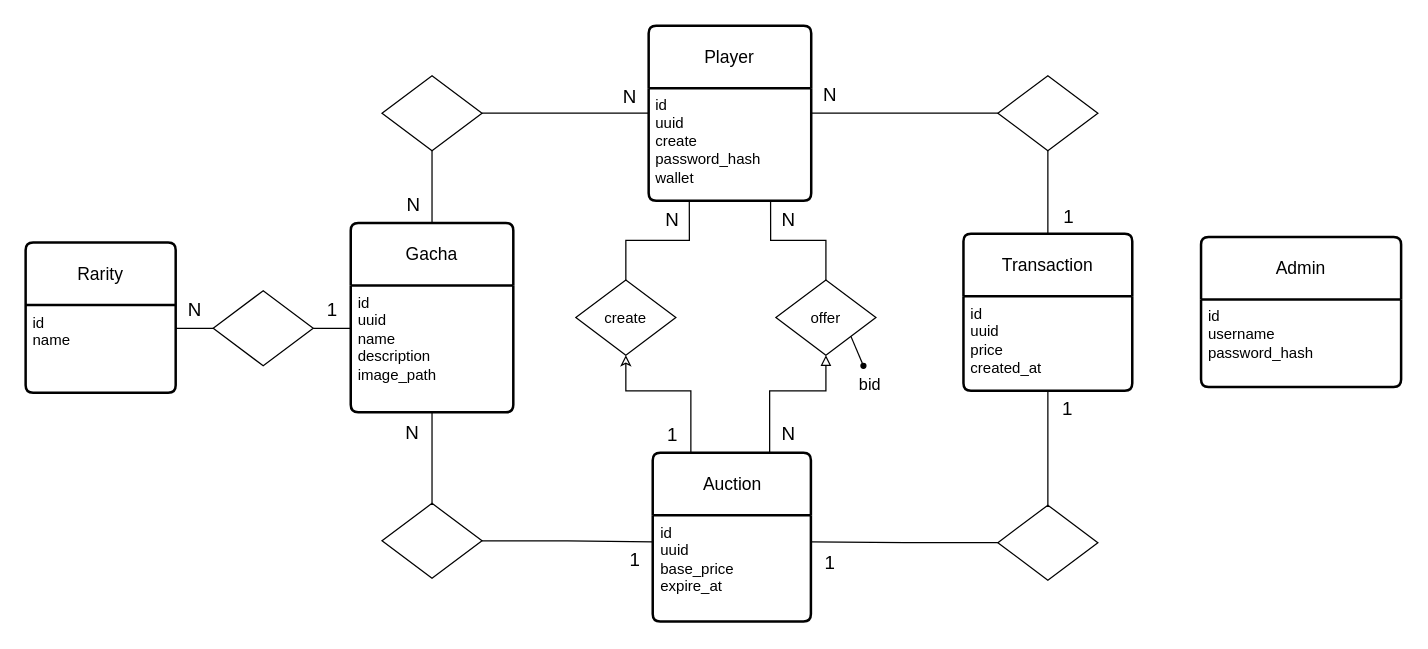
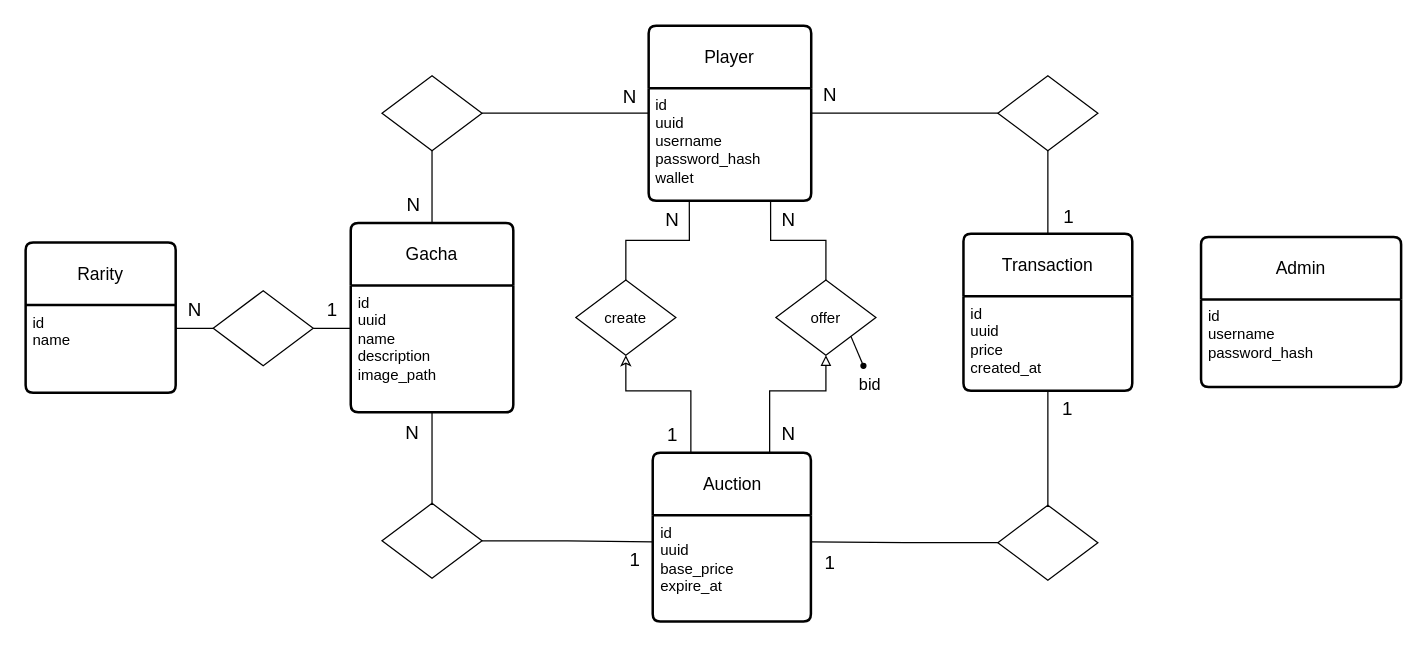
  <mxCell id="0" />
  <mxCell id="1" parent="0" />
  <mxCell id="2" value="Player" style="swimlane;childLayout=stackLayout;horizontal=1;startSize=50;horizontalStack=0;rounded=1;fontSize=14;fontStyle=0;strokeWidth=2;resizeParent=0;resizeLast=1;shadow=0;dashed=0;align=center;arcSize=4;whiteSpace=wrap;html=1;" parent="1" vertex="1"><mxGeometry x="518.25" y="20" width="130" height="140" as="geometry"><mxRectangle x="120" y="300" width="70" height="50" as="alternateBounds" /></mxGeometry></mxCell>
- <mxCell id="3" value="&lt;div&gt;id&lt;/div&gt;uuid&lt;div&gt;create&lt;/div&gt;&lt;div&gt;password_hash&lt;/div&gt;&lt;div&gt;wallet&lt;br&gt;&lt;/div&gt;&lt;div&gt;&lt;br&gt;&lt;/div&gt;" style="align=left;strokeColor=none;fillColor=none;spacingLeft=4;fontSize=12;verticalAlign=top;resizable=0;rotatable=0;part=1;html=1;" parent="2" vertex="1"><mxGeometry y="50" width="130" height="90" as="geometry" /></mxCell>
+ <mxCell id="3" value="&lt;div&gt;id&lt;/div&gt;uuid&lt;div&gt;username&lt;/div&gt;&lt;div&gt;password_hash&lt;/div&gt;&lt;div&gt;wallet&lt;br&gt;&lt;/div&gt;&lt;div&gt;&lt;br&gt;&lt;/div&gt;" style="align=left;strokeColor=none;fillColor=none;spacingLeft=4;fontSize=12;verticalAlign=top;resizable=0;rotatable=0;part=1;html=1;" parent="2" vertex="1"><mxGeometry y="50" width="130" height="90" as="geometry" /></mxCell>
  <mxCell id="4" value="N" style="text;html=1;align=center;verticalAlign=middle;resizable=0;points=[];autosize=1;strokeColor=none;fillColor=none;fontSize=15;" parent="1" vertex="1"><mxGeometry x="488.25" y="61" width="30" height="30" as="geometry" /></mxCell>
  <mxCell id="5" style="edgeStyle=orthogonalEdgeStyle;rounded=0;orthogonalLoop=1;jettySize=auto;html=1;exitX=0.5;exitY=0;exitDx=0;exitDy=0;entryX=0.5;entryY=0;entryDx=0;entryDy=0;endArrow=none;endFill=0;" parent="1" source="9" target="12" edge="1"><mxGeometry relative="1" as="geometry"><mxPoint x="335" y="233.5" as="targetPoint" /></mxGeometry></mxCell>
  <mxCell id="6" value="N" style="text;html=1;align=center;verticalAlign=middle;resizable=0;points=[];autosize=1;strokeColor=none;fillColor=none;fontSize=15;" parent="1" vertex="1"><mxGeometry x="315" y="147.75" width="30" height="30" as="geometry" /></mxCell>
  <mxCell id="7" value="N" style="text;html=1;align=center;verticalAlign=middle;resizable=0;points=[];autosize=1;strokeColor=none;fillColor=none;fontSize=15;" parent="1" vertex="1"><mxGeometry x="314" y="329.5" width="30" height="30" as="geometry" /></mxCell>
  <mxCell id="8" style="edgeStyle=orthogonalEdgeStyle;rounded=0;orthogonalLoop=1;jettySize=auto;html=1;exitX=0.5;exitY=1;exitDx=0;exitDy=0;entryX=0.5;entryY=1;entryDx=0;entryDy=0;endArrow=none;endFill=0;" parent="1" source="9" target="24" edge="1"><mxGeometry relative="1" as="geometry" /></mxCell>
  <mxCell id="9" value="Gacha" style="swimlane;childLayout=stackLayout;horizontal=1;startSize=50;horizontalStack=0;rounded=1;fontSize=14;fontStyle=0;strokeWidth=2;resizeParent=0;resizeLast=1;shadow=0;dashed=0;align=center;arcSize=4;whiteSpace=wrap;html=1;" parent="1" vertex="1"><mxGeometry x="280" y="177.75" width="130" height="151.5" as="geometry"><mxRectangle x="120" y="300" width="70" height="50" as="alternateBounds" /></mxGeometry></mxCell>
  <mxCell id="10" value="&lt;div&gt;id&lt;/div&gt;&lt;div&gt;uuid&lt;/div&gt;&lt;div&gt;name&lt;br&gt;&lt;/div&gt;&lt;div&gt;description&lt;br&gt;&lt;/div&gt;&lt;div&gt;image_path&lt;br&gt;&lt;/div&gt;" style="align=left;strokeColor=none;fillColor=none;spacingLeft=4;fontSize=12;verticalAlign=top;resizable=0;rotatable=0;part=1;html=1;" parent="9" vertex="1"><mxGeometry y="50" width="130" height="101.5" as="geometry" /></mxCell>
  <mxCell id="11" style="edgeStyle=orthogonalEdgeStyle;rounded=0;orthogonalLoop=1;jettySize=auto;html=1;exitX=0;exitY=0.5;exitDx=0;exitDy=0;entryX=0;entryY=0.5;entryDx=0;entryDy=0;endArrow=none;endFill=0;" parent="1" source="12" target="2" edge="1"><mxGeometry relative="1" as="geometry" /></mxCell>
  <mxCell id="12" value="" style="shape=rhombus;perimeter=rhombusPerimeter;whiteSpace=wrap;html=1;align=center;direction=west;" parent="1" vertex="1"><mxGeometry x="305" y="60" width="80" height="60" as="geometry" /></mxCell>
  <mxCell id="13" value="Transaction" style="swimlane;childLayout=stackLayout;horizontal=1;startSize=50;horizontalStack=0;rounded=1;fontSize=14;fontStyle=0;strokeWidth=2;resizeParent=0;resizeLast=1;shadow=0;dashed=0;align=center;arcSize=4;whiteSpace=wrap;html=1;" parent="1" vertex="1"><mxGeometry x="770" y="186.5" width="135" height="125.5" as="geometry" /></mxCell>
  <mxCell id="14" value="&lt;div&gt;id&lt;/div&gt;&lt;div&gt;uuid&lt;/div&gt;&lt;div&gt;price&lt;/div&gt;&lt;div&gt;created_at&lt;br&gt;&lt;/div&gt;" style="align=left;strokeColor=none;fillColor=none;spacingLeft=4;fontSize=12;verticalAlign=top;resizable=0;rotatable=0;part=1;html=1;" parent="13" vertex="1"><mxGeometry y="50" width="135" height="75.5" as="geometry" /></mxCell>
  <mxCell id="15" value="&lt;div style=&quot;font-size: 15px;&quot;&gt;1&lt;/div&gt;" style="text;html=1;align=center;verticalAlign=middle;resizable=0;points=[];autosize=1;strokeColor=none;fillColor=none;fontSize=15;" parent="1" vertex="1"><mxGeometry x="838" y="311" width="30" height="30" as="geometry" /></mxCell>
  <mxCell id="16" value="1" style="text;html=1;align=center;verticalAlign=middle;resizable=0;points=[];autosize=1;strokeColor=none;fillColor=none;fontSize=15;" parent="1" vertex="1"><mxGeometry x="838.5" y="156.5" width="30" height="30" as="geometry" /></mxCell>
  <mxCell id="17" style="edgeStyle=orthogonalEdgeStyle;rounded=0;orthogonalLoop=1;jettySize=auto;html=1;exitX=0.5;exitY=0;exitDx=0;exitDy=0;entryX=0.5;entryY=0;entryDx=0;entryDy=0;endArrow=none;endFill=0;" parent="1" source="19" target="13" edge="1"><mxGeometry relative="1" as="geometry" /></mxCell>
  <mxCell id="18" style="edgeStyle=orthogonalEdgeStyle;rounded=0;orthogonalLoop=1;jettySize=auto;html=1;exitX=1;exitY=0.5;exitDx=0;exitDy=0;entryX=1;entryY=0.5;entryDx=0;entryDy=0;endArrow=none;endFill=0;" parent="1" source="19" target="2" edge="1"><mxGeometry relative="1" as="geometry" /></mxCell>
  <mxCell id="19" value="" style="shape=rhombus;perimeter=rhombusPerimeter;whiteSpace=wrap;html=1;align=center;direction=west;" parent="1" vertex="1"><mxGeometry x="797.5" y="60" width="80" height="60" as="geometry" /></mxCell>
  <mxCell id="20" value="Auction" style="swimlane;childLayout=stackLayout;horizontal=1;startSize=50;horizontalStack=0;rounded=1;fontSize=14;fontStyle=0;strokeWidth=2;resizeParent=0;resizeLast=1;shadow=0;dashed=0;align=center;arcSize=4;whiteSpace=wrap;html=1;" parent="1" vertex="1"><mxGeometry x="521.5" y="361.5" width="126.5" height="135" as="geometry" /></mxCell>
  <mxCell id="21" value="&lt;div&gt;id&lt;/div&gt;&lt;div&gt;uuid&lt;/div&gt;&lt;div&gt;base_price&lt;/div&gt;&lt;div&gt;expire_at&lt;br&gt;&lt;/div&gt;" style="align=left;strokeColor=none;fillColor=none;spacingLeft=4;fontSize=12;verticalAlign=top;resizable=0;rotatable=0;part=1;html=1;" parent="20" vertex="1"><mxGeometry y="50" width="126.5" height="85" as="geometry" /></mxCell>
  <mxCell id="22" value="1" style="text;html=1;align=center;verticalAlign=middle;resizable=0;points=[];autosize=1;strokeColor=none;fillColor=none;fontSize=15;" parent="1" vertex="1"><mxGeometry x="491.5" y="432" width="30" height="30" as="geometry" /></mxCell>
  <mxCell id="23" style="edgeStyle=orthogonalEdgeStyle;rounded=0;orthogonalLoop=1;jettySize=auto;html=1;exitX=0;exitY=0.5;exitDx=0;exitDy=0;entryX=0;entryY=0.25;entryDx=0;entryDy=0;endArrow=none;endFill=0;" parent="1" source="24" target="21" edge="1"><mxGeometry relative="1" as="geometry" /></mxCell>
  <mxCell id="24" value="" style="shape=rhombus;perimeter=rhombusPerimeter;whiteSpace=wrap;html=1;align=center;direction=west;" parent="1" vertex="1"><mxGeometry x="305" y="402" width="80" height="60" as="geometry" /></mxCell>
  <mxCell id="25" style="edgeStyle=orthogonalEdgeStyle;rounded=0;orthogonalLoop=1;jettySize=auto;html=1;exitX=1;exitY=0.5;exitDx=0;exitDy=0;entryX=1;entryY=0.25;entryDx=0;entryDy=0;endArrow=none;endFill=0;" parent="1" source="27" target="21" edge="1"><mxGeometry relative="1" as="geometry" /></mxCell>
  <mxCell id="26" style="edgeStyle=orthogonalEdgeStyle;rounded=0;orthogonalLoop=1;jettySize=auto;html=1;exitX=0.5;exitY=1;exitDx=0;exitDy=0;entryX=0.5;entryY=1;entryDx=0;entryDy=0;endArrow=none;endFill=0;" parent="1" source="27" target="14" edge="1"><mxGeometry relative="1" as="geometry" /></mxCell>
  <mxCell id="27" value="" style="shape=rhombus;perimeter=rhombusPerimeter;whiteSpace=wrap;html=1;align=center;direction=west;" parent="1" vertex="1"><mxGeometry x="797.5" y="403.5" width="80" height="60" as="geometry" /></mxCell>
  <mxCell id="28" value="1" style="text;html=1;align=center;verticalAlign=middle;resizable=0;points=[];autosize=1;strokeColor=none;fillColor=none;fontSize=15;" parent="1" vertex="1"><mxGeometry x="648" y="433.5" width="30" height="30" as="geometry" /></mxCell>
  <mxCell id="29" value="Admin" style="swimlane;childLayout=stackLayout;horizontal=1;startSize=50;horizontalStack=0;rounded=1;fontSize=14;fontStyle=0;strokeWidth=2;resizeParent=0;resizeLast=1;shadow=0;dashed=0;align=center;arcSize=4;whiteSpace=wrap;html=1;" parent="1" vertex="1"><mxGeometry x="960" y="189" width="160" height="120" as="geometry" /></mxCell>
  <mxCell id="30" value="&lt;div&gt;id&lt;/div&gt;&lt;div&gt;username&lt;/div&gt;&lt;div&gt;password_hash&lt;br&gt;&lt;/div&gt;" style="align=left;strokeColor=none;fillColor=none;spacingLeft=4;fontSize=12;verticalAlign=top;resizable=0;rotatable=0;part=1;html=1;" parent="29" vertex="1"><mxGeometry y="50" width="160" height="70" as="geometry" /></mxCell>
  <mxCell id="31" style="edgeStyle=orthogonalEdgeStyle;rounded=0;orthogonalLoop=1;jettySize=auto;html=1;exitX=0.25;exitY=1;exitDx=0;exitDy=0;entryX=0.5;entryY=1;entryDx=0;entryDy=0;endArrow=none;endFill=0;" parent="1" source="3" target="32" edge="1"><mxGeometry relative="1" as="geometry"><mxPoint x="489" y="263.5" as="sourcePoint" /></mxGeometry></mxCell>
  <mxCell id="32" value="create" style="shape=rhombus;perimeter=rhombusPerimeter;whiteSpace=wrap;html=1;align=center;direction=west;" parent="1" vertex="1"><mxGeometry x="460" y="223.5" width="80" height="60" as="geometry" /></mxCell>
  <mxCell id="33" value="N" style="text;html=1;align=center;verticalAlign=middle;resizable=0;points=[];autosize=1;strokeColor=none;fillColor=none;fontSize=15;" parent="1" vertex="1"><mxGeometry x="521.5" y="160" width="30" height="30" as="geometry" /></mxCell>
  <mxCell id="34" value="1" style="text;html=1;align=center;verticalAlign=middle;resizable=0;points=[];autosize=1;strokeColor=none;fillColor=none;fontSize=15;" parent="1" vertex="1"><mxGeometry x="521.5" y="331.5" width="30" height="30" as="geometry" /></mxCell>
  <mxCell id="35" style="edgeStyle=orthogonalEdgeStyle;rounded=0;orthogonalLoop=1;jettySize=auto;html=1;exitX=0.25;exitY=0;exitDx=0;exitDy=0;entryX=0.5;entryY=0;entryDx=0;entryDy=0;endArrow=classic;endFill=0;" parent="1" source="20" target="32" edge="1"><mxGeometry relative="1" as="geometry"><mxPoint x="666" y="271.5" as="sourcePoint" /><Array as="points"><mxPoint x="552" y="312" /><mxPoint x="500" y="312" /></Array></mxGeometry></mxCell>
  <mxCell id="36" style="edgeStyle=orthogonalEdgeStyle;rounded=0;orthogonalLoop=1;jettySize=auto;html=1;exitX=0.75;exitY=1;exitDx=0;exitDy=0;entryX=0.5;entryY=1;entryDx=0;entryDy=0;endArrow=none;endFill=0;" parent="1" source="3" target="39" edge="1"><mxGeometry relative="1" as="geometry"><mxPoint x="649.5" y="332" as="sourcePoint" /><mxPoint x="698.5" y="357" as="targetPoint" /></mxGeometry></mxCell>
  <mxCell id="37" style="edgeStyle=orthogonalEdgeStyle;rounded=0;orthogonalLoop=1;jettySize=auto;html=1;exitX=0.75;exitY=0;exitDx=0;exitDy=0;entryX=0.5;entryY=0;entryDx=0;entryDy=0;endArrow=block;endFill=0;" parent="1" source="20" target="39" edge="1"><mxGeometry relative="1" as="geometry"><mxPoint x="826.5" y="340" as="sourcePoint" /><mxPoint x="778.5" y="357" as="targetPoint" /><Array as="points"><mxPoint x="615" y="312" /><mxPoint x="660" y="312" /></Array></mxGeometry></mxCell>
  <mxCell id="38" value="N" style="text;html=1;align=center;verticalAlign=middle;resizable=0;points=[];autosize=1;strokeColor=none;fillColor=none;fontSize=15;" parent="1" vertex="1"><mxGeometry x="615" y="160" width="30" height="30" as="geometry" /></mxCell>
  <mxCell id="39" value="offer" style="shape=rhombus;perimeter=rhombusPerimeter;whiteSpace=wrap;html=1;align=center;direction=west;" parent="1" vertex="1"><mxGeometry x="620" y="223.5" width="80" height="60" as="geometry" /></mxCell>
  <mxCell id="40" value="N" style="text;html=1;align=center;verticalAlign=middle;resizable=0;points=[];autosize=1;strokeColor=none;fillColor=none;fontSize=15;" parent="1" vertex="1"><mxGeometry x="615" y="330.5" width="30" height="30" as="geometry" /></mxCell>
  <mxCell id="41" value="" style="endArrow=oval;html=1;rounded=0;exitX=0;exitY=0;exitDx=0;exitDy=0;endFill=1;strokeWidth=1;endSize=4;" parent="1" source="39" edge="1"><mxGeometry width="50" height="50" relative="1" as="geometry"><mxPoint x="739.5" y="402" as="sourcePoint" /><mxPoint x="690" y="292" as="targetPoint" /><Array as="points" /></mxGeometry></mxCell>
  <mxCell id="42" value="bid" style="text;html=1;align=center;verticalAlign=middle;resizable=0;points=[];autosize=1;strokeColor=none;fillColor=none;fontSize=13;" parent="1" vertex="1"><mxGeometry x="675" y="292" width="40" height="30" as="geometry" /></mxCell>
  <mxCell id="43" value="N" style="text;html=1;align=center;verticalAlign=middle;resizable=0;points=[];autosize=1;strokeColor=none;fillColor=none;fontSize=15;" parent="1" vertex="1"><mxGeometry x="648" y="60" width="30" height="30" as="geometry" /></mxCell>
  <mxCell id="44" style="edgeStyle=orthogonalEdgeStyle;rounded=0;orthogonalLoop=1;jettySize=auto;html=1;exitX=0;exitY=0.5;exitDx=0;exitDy=0;entryX=0;entryY=0.25;entryDx=0;entryDy=0;endArrow=none;endFill=0;" parent="1" source="46" target="10" edge="1"><mxGeometry relative="1" as="geometry" /></mxCell>
  <mxCell id="45" style="edgeStyle=orthogonalEdgeStyle;rounded=0;orthogonalLoop=1;jettySize=auto;html=1;exitX=1;exitY=0.5;exitDx=0;exitDy=0;entryX=1;entryY=0.25;entryDx=0;entryDy=0;endArrow=none;endFill=0;" parent="1" source="46" target="48" edge="1"><mxGeometry relative="1" as="geometry" /></mxCell>
  <mxCell id="46" value="" style="shape=rhombus;perimeter=rhombusPerimeter;whiteSpace=wrap;html=1;align=center;direction=west;" parent="1" vertex="1"><mxGeometry x="170" y="232" width="80" height="60" as="geometry" /></mxCell>
  <mxCell id="47" value="Rarity" style="swimlane;childLayout=stackLayout;horizontal=1;startSize=50;horizontalStack=0;rounded=1;fontSize=14;fontStyle=0;strokeWidth=2;resizeParent=0;resizeLast=1;shadow=0;dashed=0;align=center;arcSize=4;whiteSpace=wrap;html=1;" parent="1" vertex="1"><mxGeometry x="20" y="193.5" width="120" height="120" as="geometry" /></mxCell>
  <mxCell id="48" value="&lt;div&gt;id&lt;/div&gt;&lt;div&gt;name&lt;br&gt;&lt;/div&gt;" style="align=left;strokeColor=none;fillColor=none;spacingLeft=4;fontSize=12;verticalAlign=top;resizable=0;rotatable=0;part=1;html=1;" parent="47" vertex="1"><mxGeometry y="50" width="120" height="70" as="geometry" /></mxCell>
  <mxCell id="49" value="1" style="text;html=1;align=center;verticalAlign=middle;resizable=0;points=[];autosize=1;strokeColor=none;fillColor=none;fontSize=15;" parent="1" vertex="1"><mxGeometry x="250" y="232" width="30" height="30" as="geometry" /></mxCell>
  <mxCell id="50" value="N" style="text;html=1;align=center;verticalAlign=middle;resizable=0;points=[];autosize=1;strokeColor=none;fillColor=none;fontSize=15;" parent="1" vertex="1"><mxGeometry x="140" y="232" width="30" height="30" as="geometry" /></mxCell>
